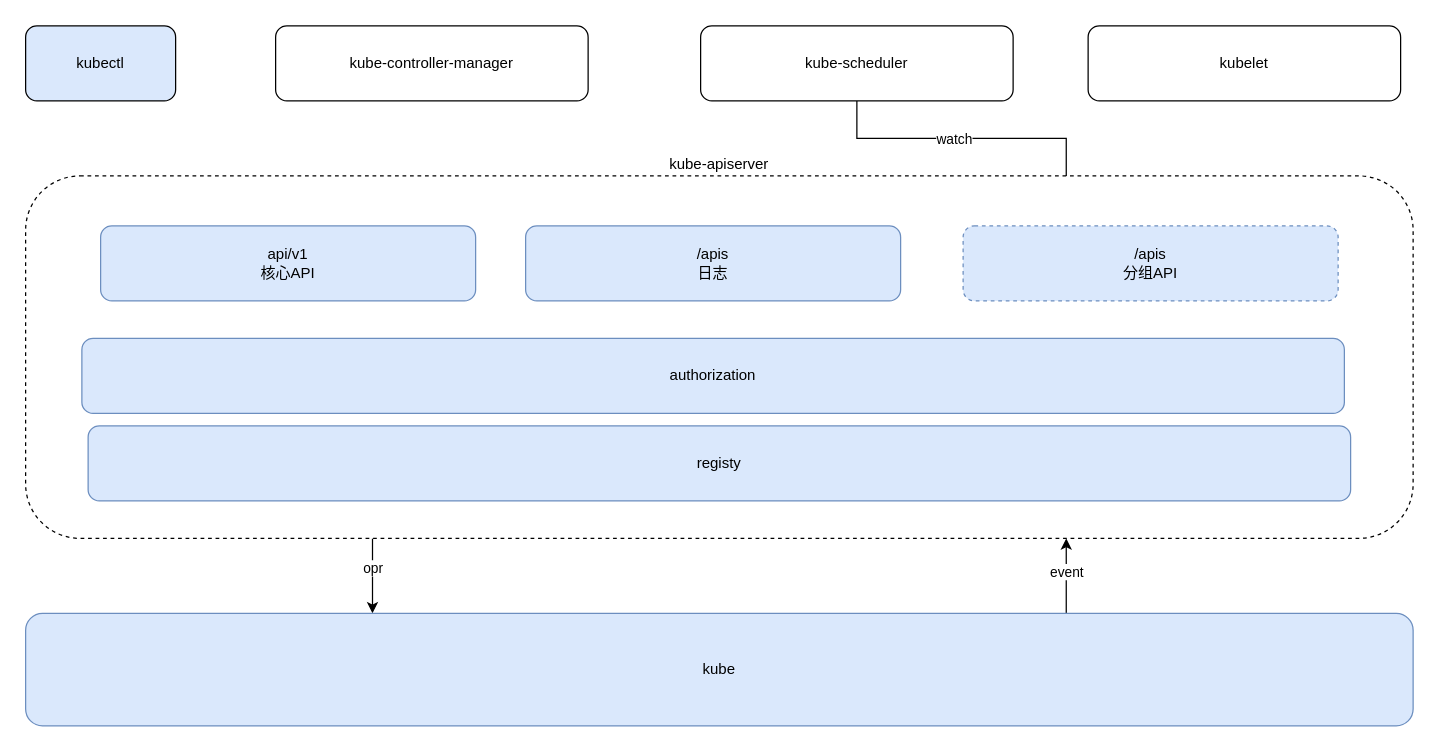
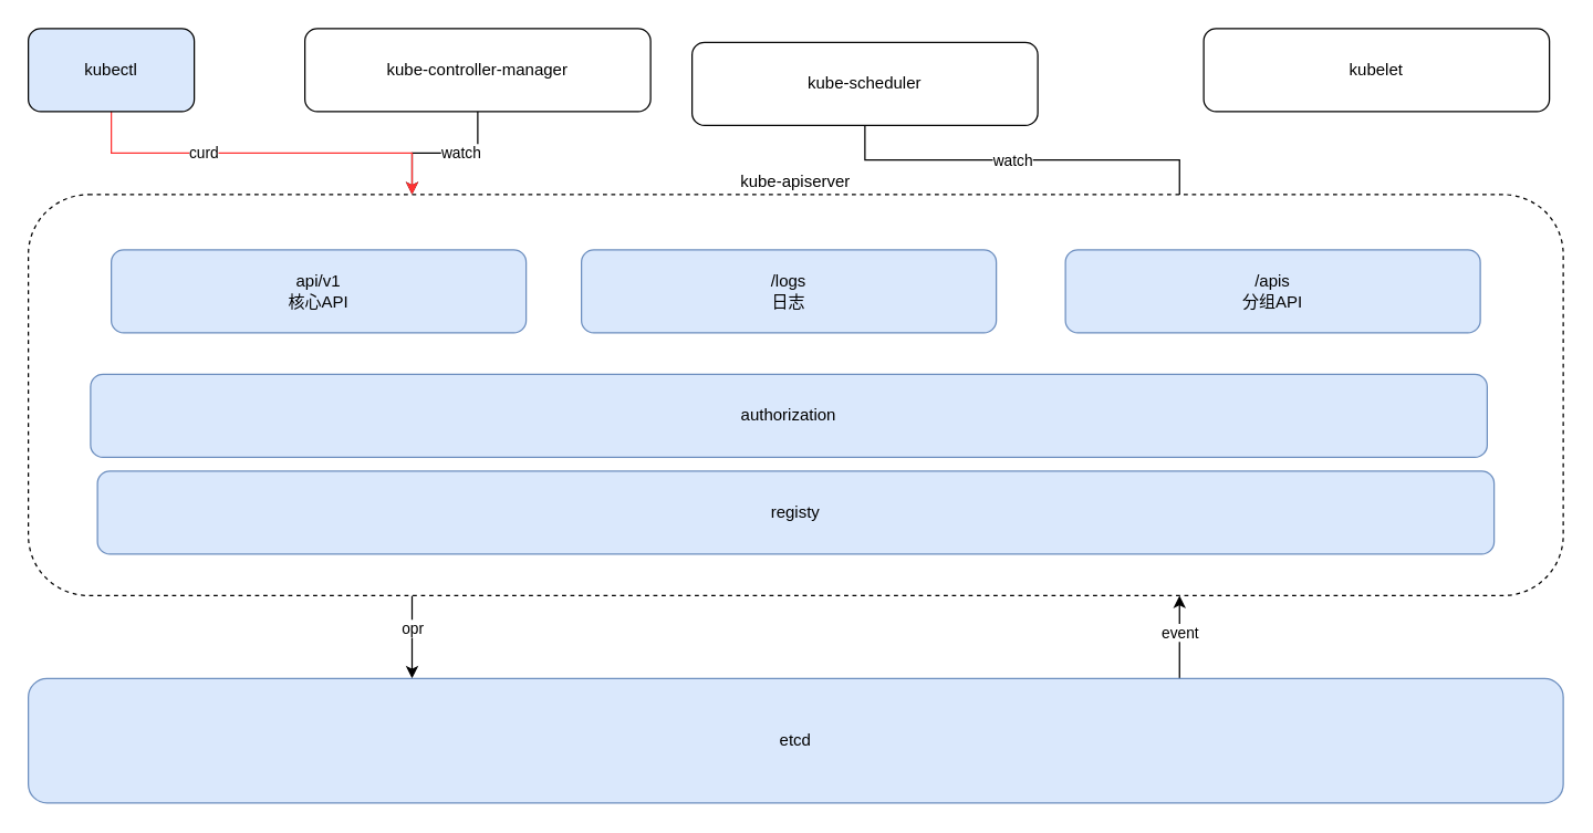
  <mxCell id="0" />
  <mxCell id="1" parent="0" />
  <mxCell id="2" style="edgeStyle=orthogonalEdgeStyle;rounded=0;orthogonalLoop=1;jettySize=auto;html=1;exitX=0.25;exitY=1;exitDx=0;exitDy=0;entryX=0.25;entryY=0;entryDx=0;entryDy=0;" edge="1" parent="1" source="4" target="10"><mxGeometry relative="1" as="geometry" /></mxCell>
  <mxCell id="3" value="opr" style="edgeLabel;html=1;align=center;verticalAlign=middle;resizable=0;points=[];" vertex="1" connectable="0" parent="2"><mxGeometry x="-0.224" relative="1" as="geometry"><mxPoint as="offset" /></mxGeometry></mxCell>
  <mxCell id="4" value="kube-apiserver" style="rounded=1;whiteSpace=wrap;html=1;dashed=1;labelPosition=center;verticalLabelPosition=top;align=center;verticalAlign=bottom;" parent="1" vertex="1"><mxGeometry x="20" y="140" width="1110" height="290" as="geometry" /></mxCell>
  <mxCell id="5" value="api/v1&lt;br&gt;核心API" style="rounded=1;whiteSpace=wrap;html=1;fillColor=#dae8fc;strokeColor=#6c8ebf;" parent="1" vertex="1"><mxGeometry x="80" y="180" width="300" height="60" as="geometry" /></mxCell>
  <mxCell id="6" value="authorization" style="rounded=1;whiteSpace=wrap;html=1;fillColor=#dae8fc;strokeColor=#6c8ebf;" parent="1" vertex="1"><mxGeometry x="65" y="270" width="1010" height="60" as="geometry" /></mxCell>
  <mxCell id="7" value="registy" style="rounded=1;whiteSpace=wrap;html=1;fillColor=#dae8fc;strokeColor=#6c8ebf;" parent="1" vertex="1"><mxGeometry x="70" y="340" width="1010" height="60" as="geometry" /></mxCell>
  <mxCell id="8" style="edgeStyle=orthogonalEdgeStyle;rounded=0;orthogonalLoop=1;jettySize=auto;html=1;exitX=0.75;exitY=0;exitDx=0;exitDy=0;entryX=0.75;entryY=1;entryDx=0;entryDy=0;" edge="1" parent="1" source="10" target="4"><mxGeometry relative="1" as="geometry" /></mxCell>
  <mxCell id="9" value="event" style="edgeLabel;html=1;align=center;verticalAlign=middle;resizable=0;points=[];" vertex="1" connectable="0" parent="8"><mxGeometry x="0.098" relative="1" as="geometry"><mxPoint y="-1" as="offset" /></mxGeometry></mxCell>
- <mxCell id="10" value="kube" style="rounded=1;whiteSpace=wrap;html=1;fillColor=#dae8fc;strokeColor=#6c8ebf;" parent="1" vertex="1"><mxGeometry x="20" y="490" width="1110" height="90" as="geometry" /></mxCell>
- <mxCell id="11" value="/apis&lt;br&gt;日志" style="rounded=1;whiteSpace=wrap;html=1;fillColor=#dae8fc;strokeColor=#6c8ebf;" parent="1" vertex="1"><mxGeometry x="420" y="180" width="300" height="60" as="geometry" /></mxCell>
- <mxCell id="12" value="/apis&lt;br&gt;分组API" style="rounded=1;whiteSpace=wrap;html=1;fillColor=#dae8fc;strokeColor=#6c8ebf;dashed=1;" parent="1" vertex="1"><mxGeometry x="770" y="180" width="300" height="60" as="geometry" /></mxCell>
+ <mxCell id="10" value="etcd" style="rounded=1;whiteSpace=wrap;html=1;fillColor=#dae8fc;strokeColor=#6c8ebf;" parent="1" vertex="1"><mxGeometry x="20" y="490" width="1110" height="90" as="geometry" /></mxCell>
+ <mxCell id="11" value="/logs&lt;br&gt;日志" style="rounded=1;whiteSpace=wrap;html=1;fillColor=#dae8fc;strokeColor=#6c8ebf;" parent="1" vertex="1"><mxGeometry x="420" y="180" width="300" height="60" as="geometry" /></mxCell>
+ <mxCell id="12" value="/apis&lt;br&gt;分组API" style="rounded=1;whiteSpace=wrap;html=1;fillColor=#dae8fc;strokeColor=#6c8ebf;" parent="1" vertex="1"><mxGeometry x="770" y="180" width="300" height="60" as="geometry" /></mxCell>
+ <mxCell id="13" style="edgeStyle=orthogonalEdgeStyle;rounded=0;orthogonalLoop=1;jettySize=auto;html=1;exitX=0.5;exitY=1;exitDx=0;exitDy=0;entryX=0.25;entryY=0;entryDx=0;entryDy=0;" edge="1" parent="1" source="15" target="4"><mxGeometry relative="1" as="geometry" /></mxCell>
+ <mxCell id="14" value="watch" style="edgeLabel;html=1;align=center;verticalAlign=middle;resizable=0;points=[];" vertex="1" connectable="0" parent="13"><mxGeometry x="-0.202" y="-1" relative="1" as="geometry"><mxPoint as="offset" /></mxGeometry></mxCell>
  <mxCell id="15" value="kube-controller-manager" style="rounded=1;whiteSpace=wrap;html=1;" vertex="1" parent="1"><mxGeometry x="220" y="20" width="250" height="60" as="geometry" /></mxCell>
+ <mxCell id="16" style="edgeStyle=orthogonalEdgeStyle;rounded=0;orthogonalLoop=1;jettySize=auto;html=1;exitX=0.5;exitY=1;exitDx=0;exitDy=0;entryX=0.25;entryY=0;entryDx=0;entryDy=0;strokeColor=#FF3333;" edge="1" parent="1" source="18" target="4"><mxGeometry relative="1" as="geometry" /></mxCell>
+ <mxCell id="17" value="curd" style="edgeLabel;html=1;align=center;verticalAlign=middle;resizable=0;points=[];" vertex="1" connectable="0" parent="16"><mxGeometry x="-0.316" y="1" relative="1" as="geometry"><mxPoint x="1" as="offset" /></mxGeometry></mxCell>
  <mxCell id="18" value="kubectl" style="rounded=1;whiteSpace=wrap;html=1;fillColor=#dae8fc;" vertex="1" parent="1"><mxGeometry x="20" y="20" width="120" height="60" as="geometry" /></mxCell>
  <mxCell id="19" style="edgeStyle=orthogonalEdgeStyle;rounded=0;orthogonalLoop=1;jettySize=auto;html=1;exitX=0.5;exitY=1;exitDx=0;exitDy=0;entryX=0.75;entryY=0;entryDx=0;entryDy=0;endArrow=none;" edge="1" parent="1" source="21" target="4"><mxGeometry relative="1" as="geometry" /></mxCell>
  <mxCell id="20" value="watch" style="edgeLabel;html=1;align=center;verticalAlign=middle;resizable=0;points=[];" vertex="1" connectable="0" parent="19"><mxGeometry x="-0.058" relative="1" as="geometry"><mxPoint as="offset" /></mxGeometry></mxCell>
- <mxCell id="21" value="kube-scheduler" style="rounded=1;whiteSpace=wrap;html=1;" vertex="1" parent="1"><mxGeometry x="560" y="20" width="250" height="60" as="geometry" /></mxCell>
+ <mxCell id="21" value="kube-scheduler" style="rounded=1;whiteSpace=wrap;html=1;" vertex="1" parent="1"><mxGeometry x="500" y="30" width="250" height="60" as="geometry" /></mxCell>
  <mxCell id="22" value="kubelet" style="rounded=1;whiteSpace=wrap;html=1;" vertex="1" parent="1"><mxGeometry x="870" y="20" width="250" height="60" as="geometry" /></mxCell>
